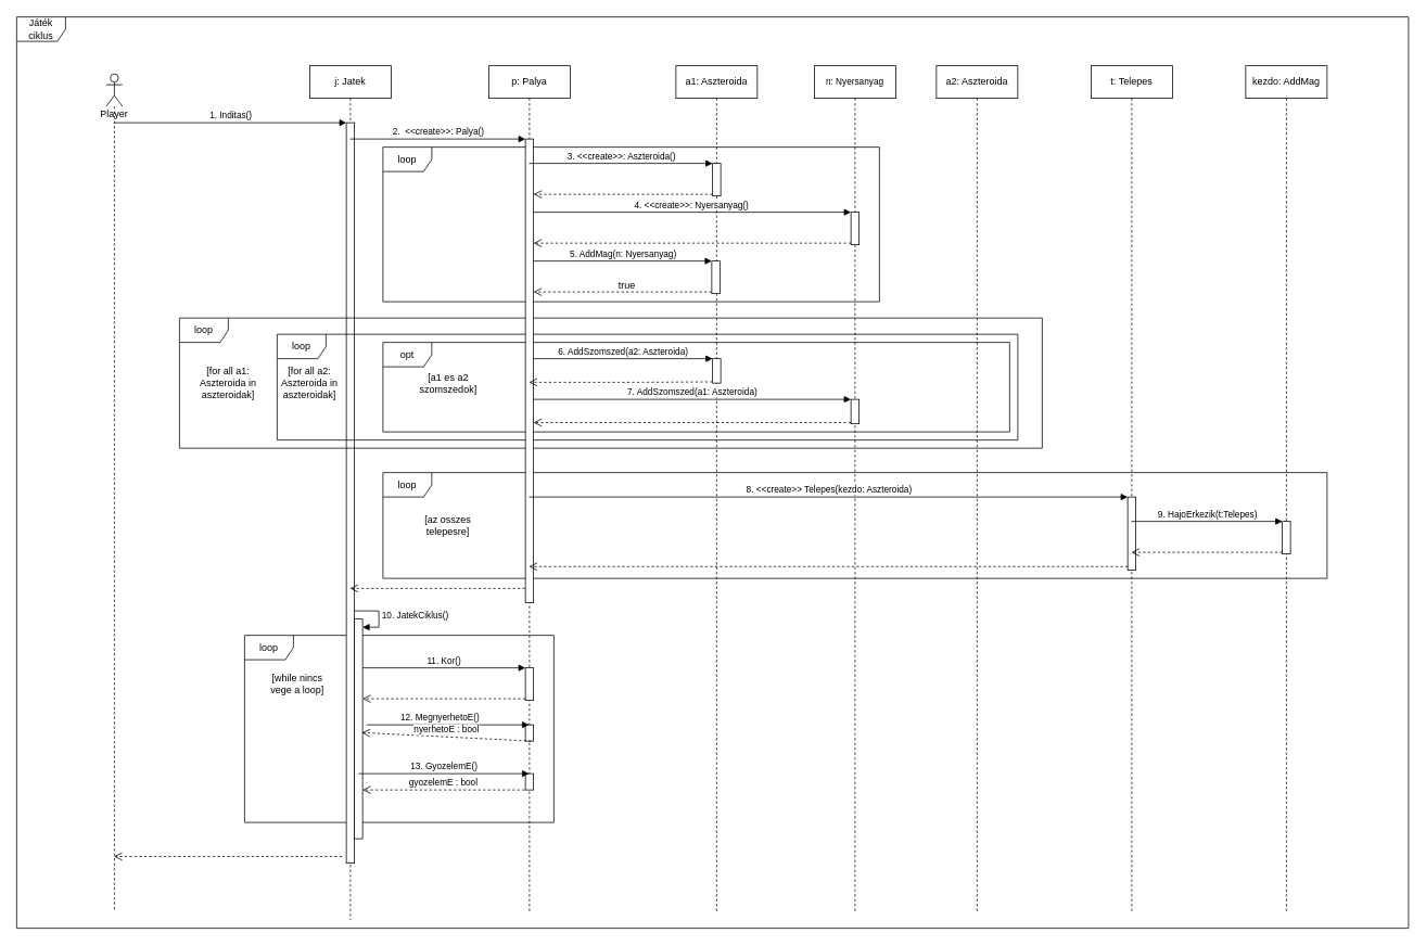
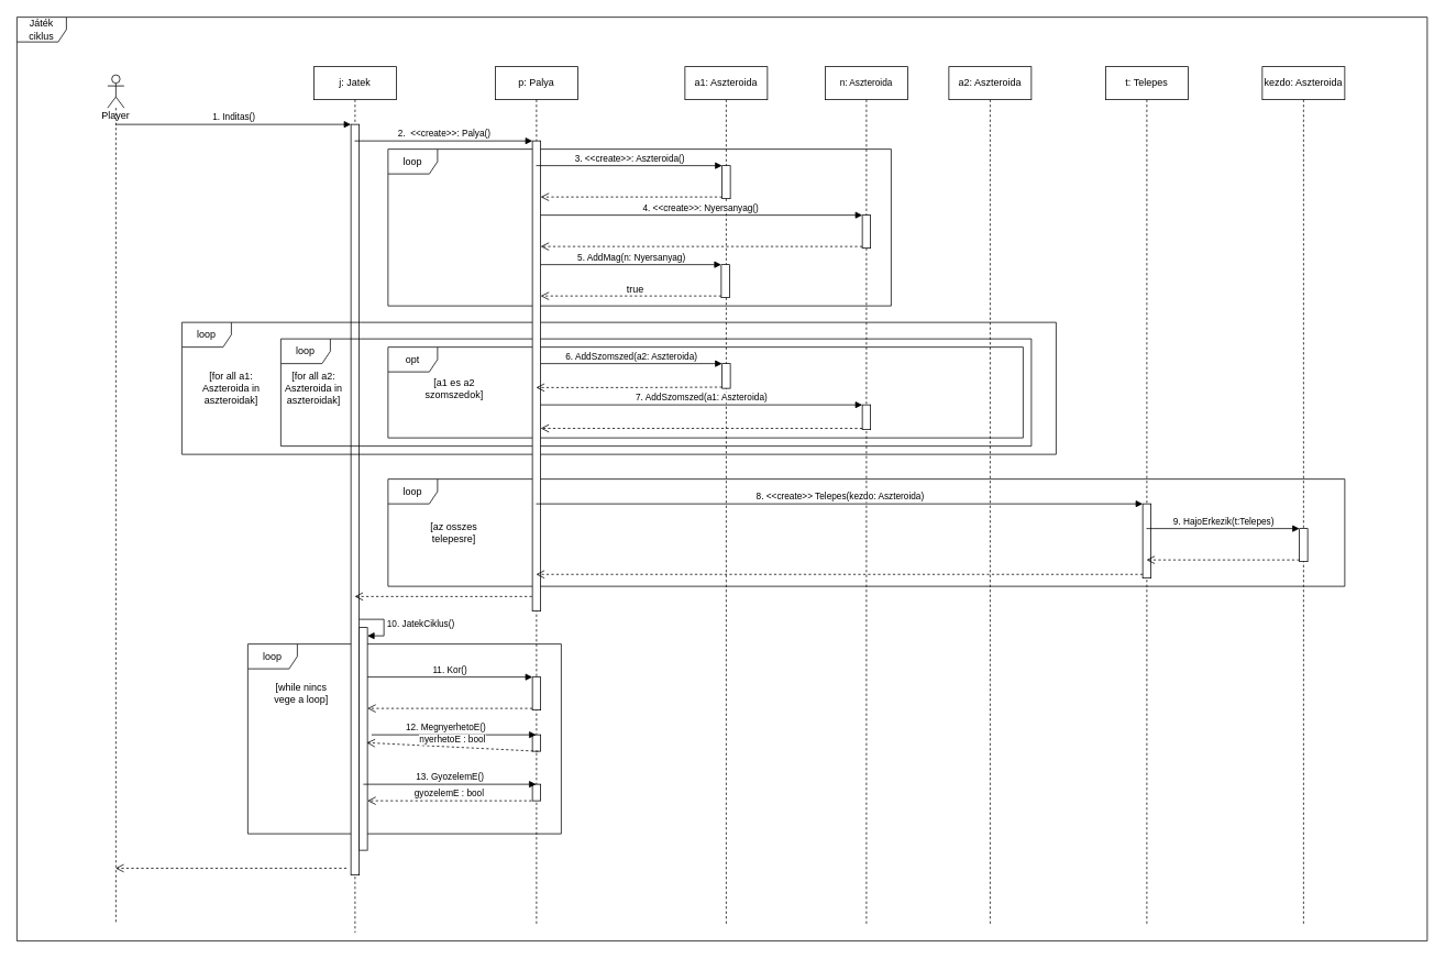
  <mxCell id="0" />
  <mxCell id="1" parent="0" />
  <mxCell id="2" value="loop" style="shape=umlFrame;whiteSpace=wrap;html=1;" parent="1" vertex="1"><mxGeometry x="300" y="780" width="380" height="230" as="geometry" /></mxCell>
  <mxCell id="3" value="Játék ciklus" style="shape=umlFrame;whiteSpace=wrap;html=1;" vertex="1" parent="1"><mxGeometry x="20" y="20" width="1710" height="1120" as="geometry" /></mxCell>
  <mxCell id="4" value="j: Jatek" style="shape=umlLifeline;perimeter=lifelinePerimeter;whiteSpace=wrap;html=1;container=1;collapsible=0;recursiveResize=0;outlineConnect=0;" parent="1" vertex="1"><mxGeometry x="380" y="80" width="100" height="1050" as="geometry" /></mxCell>
  <mxCell id="5" value="" style="html=1;points=[];perimeter=orthogonalPerimeter;" parent="4" vertex="1"><mxGeometry x="45" y="70" width="10" height="910" as="geometry" /></mxCell>
  <mxCell id="6" value="" style="html=1;points=[];perimeter=orthogonalPerimeter;" parent="4" vertex="1"><mxGeometry x="55" y="680" width="10" height="270" as="geometry" /></mxCell>
  <mxCell id="7" value="10. JatekCiklus()" style="edgeStyle=orthogonalEdgeStyle;html=1;align=left;spacingLeft=2;endArrow=block;rounded=0;entryX=1;entryY=0;" parent="4" edge="1"><mxGeometry relative="1" as="geometry"><mxPoint x="55" y="670" as="sourcePoint" /><Array as="points"><mxPoint x="85" y="670" /><mxPoint x="85" y="690" /></Array><mxPoint x="65" y="690" as="targetPoint" /></mxGeometry></mxCell>
  <mxCell id="8" value="loop" style="shape=umlFrame;whiteSpace=wrap;html=1;" parent="4" vertex="1"><mxGeometry x="-160" y="310" width="1060" height="160" as="geometry" /></mxCell>
  <mxCell id="9" value="loop" style="shape=umlFrame;whiteSpace=wrap;html=1;" parent="4" vertex="1"><mxGeometry x="90" y="500" width="1160" height="130" as="geometry" /></mxCell>
  <mxCell id="10" value="[az osszes telepesre]" style="text;html=1;strokeColor=none;fillColor=none;align=center;verticalAlign=middle;whiteSpace=wrap;rounded=0;" parent="4" vertex="1"><mxGeometry x="130" y="555" width="80" height="20" as="geometry" /></mxCell>
  <mxCell id="11" value="loop" style="shape=umlFrame;whiteSpace=wrap;html=1;" parent="4" vertex="1"><mxGeometry x="-40" y="330" width="910" height="130" as="geometry" /></mxCell>
  <mxCell id="12" value="opt" style="shape=umlFrame;whiteSpace=wrap;html=1;" parent="4" vertex="1"><mxGeometry x="90" y="340" width="770" height="110" as="geometry" /></mxCell>
  <mxCell id="13" value="[for all a2: Aszteroida in aszteroidak]" style="text;html=1;strokeColor=none;fillColor=none;align=center;verticalAlign=middle;whiteSpace=wrap;rounded=0;" parent="4" vertex="1"><mxGeometry x="-40" y="380" width="80" height="20" as="geometry" /></mxCell>
  <mxCell id="14" value="[a1 es a2 szomszedok]" style="text;html=1;strokeColor=none;fillColor=none;align=center;verticalAlign=middle;whiteSpace=wrap;rounded=0;" parent="4" vertex="1"><mxGeometry x="132.5" y="380" width="75" height="20" as="geometry" /></mxCell>
  <mxCell id="15" value="[for all a1: Aszteroida in aszteroidak]" style="text;html=1;strokeColor=none;fillColor=none;align=center;verticalAlign=middle;whiteSpace=wrap;rounded=0;" parent="4" vertex="1"><mxGeometry x="-140" y="380" width="80" height="20" as="geometry" /></mxCell>
  <mxCell id="16" value="loop" style="shape=umlFrame;whiteSpace=wrap;html=1;" parent="1" vertex="1"><mxGeometry x="470" y="180" width="610" height="190" as="geometry" /></mxCell>
  <mxCell id="17" value="p: Palya" style="shape=umlLifeline;perimeter=lifelinePerimeter;whiteSpace=wrap;html=1;container=1;collapsible=0;recursiveResize=0;outlineConnect=0;" parent="1" vertex="1"><mxGeometry x="600" y="80" width="100" height="1040" as="geometry" /></mxCell>
  <mxCell id="18" value="" style="html=1;points=[];perimeter=orthogonalPerimeter;" parent="17" vertex="1"><mxGeometry x="45" y="740" width="10" height="40" as="geometry" /></mxCell>
  <mxCell id="19" value="" style="html=1;points=[];perimeter=orthogonalPerimeter;" parent="17" vertex="1"><mxGeometry x="45" y="90" width="10" height="570" as="geometry" /></mxCell>
  <mxCell id="20" value="" style="html=1;points=[];perimeter=orthogonalPerimeter;" vertex="1" parent="17"><mxGeometry x="45" y="810" width="10" height="20" as="geometry" /></mxCell>
  <mxCell id="21" value="" style="html=1;points=[];perimeter=orthogonalPerimeter;" vertex="1" parent="17"><mxGeometry x="45" y="870" width="10" height="20" as="geometry" /></mxCell>
  <mxCell id="22" value="11. Kor()" style="html=1;verticalAlign=bottom;endArrow=block;entryX=0;entryY=0;" parent="1" target="18" edge="1"><mxGeometry relative="1" as="geometry"><mxPoint x="445" y="820" as="sourcePoint" /></mxGeometry></mxCell>
  <mxCell id="23" value="" style="html=1;verticalAlign=bottom;endArrow=open;dashed=1;endSize=8;exitX=0;exitY=0.95;" parent="1" source="18" edge="1"><mxGeometry x="0.15" y="92" relative="1" as="geometry"><mxPoint x="445" y="858" as="targetPoint" /><mxPoint as="offset" /></mxGeometry></mxCell>
  <mxCell id="24" value="[while nincs vege a loop]" style="text;html=1;strokeColor=none;fillColor=none;align=center;verticalAlign=middle;whiteSpace=wrap;rounded=0;" parent="1" vertex="1"><mxGeometry x="320" y="830" width="90" height="20" as="geometry" /></mxCell>
  <mxCell id="25" value="12. MegnyerhetoE()" style="html=1;verticalAlign=bottom;endArrow=block;curved=1;" parent="1" edge="1" target="17"><mxGeometry x="-0.098" relative="1" as="geometry"><mxPoint x="450" y="890" as="sourcePoint" /><mxPoint x="450" y="910" as="targetPoint" /><Array as="points"><mxPoint x="540" y="890" /></Array><mxPoint as="offset" /></mxGeometry></mxCell>
  <mxCell id="26" value="13. GyozelemE()" style="html=1;verticalAlign=bottom;endArrow=block;curved=1;" parent="1" target="17" edge="1"><mxGeometry relative="1" as="geometry"><mxPoint x="440" y="950" as="sourcePoint" /><mxPoint x="600" y="970" as="targetPoint" /><Array as="points"><mxPoint x="540" y="950" /></Array></mxGeometry></mxCell>
  <mxCell id="27" value="2.&amp;nbsp; &amp;lt;&amp;lt;create&amp;gt;&amp;gt;: Palya()" style="html=1;verticalAlign=bottom;endArrow=block;entryX=0;entryY=0;" parent="1" source="4" target="19" edge="1"><mxGeometry relative="1" as="geometry"><mxPoint x="575" y="170" as="sourcePoint" /></mxGeometry></mxCell>
  <mxCell id="28" value="" style="html=1;verticalAlign=bottom;endArrow=open;dashed=1;endSize=8;exitX=-0.049;exitY=0.969;exitDx=0;exitDy=0;exitPerimeter=0;" parent="1" source="19" target="4" edge="1"><mxGeometry relative="1" as="geometry"><mxPoint x="575" y="246" as="targetPoint" /></mxGeometry></mxCell>
  <mxCell id="29" value="a1: Aszteroida" style="shape=umlLifeline;perimeter=lifelinePerimeter;whiteSpace=wrap;html=1;container=1;collapsible=0;recursiveResize=0;outlineConnect=0;" parent="1" vertex="1"><mxGeometry x="830" y="80" width="100" height="1040" as="geometry" /></mxCell>
  <mxCell id="30" value="" style="html=1;points=[];perimeter=orthogonalPerimeter;" parent="29" vertex="1"><mxGeometry x="45" y="120" width="10" height="40" as="geometry" /></mxCell>
  <mxCell id="31" value="" style="html=1;points=[];perimeter=orthogonalPerimeter;" parent="29" vertex="1"><mxGeometry x="44" y="240" width="10" height="40" as="geometry" /></mxCell>
  <mxCell id="32" value="" style="html=1;points=[];perimeter=orthogonalPerimeter;" parent="29" vertex="1"><mxGeometry x="45" y="360" width="10" height="30" as="geometry" /></mxCell>
  <mxCell id="33" value="3. &amp;lt;&amp;lt;create&amp;gt;&amp;gt;: Aszteroida()" style="html=1;verticalAlign=bottom;endArrow=block;entryX=0;entryY=0;" parent="1" target="30" edge="1"><mxGeometry relative="1" as="geometry"><mxPoint x="649.5" y="200" as="sourcePoint" /></mxGeometry></mxCell>
  <mxCell id="34" value="" style="html=1;verticalAlign=bottom;endArrow=open;dashed=1;endSize=8;exitX=0;exitY=0.95;" parent="1" source="30" edge="1"><mxGeometry x="0.024" y="-60" relative="1" as="geometry"><mxPoint x="655" y="238" as="targetPoint" /><mxPoint as="offset" /></mxGeometry></mxCell>
- <mxCell id="35" value="&lt;span style=&quot;font-size: 11px ; background-color: rgb(255 , 255 , 255)&quot;&gt;n: Nyersanyag&lt;/span&gt;" style="shape=umlLifeline;perimeter=lifelinePerimeter;whiteSpace=wrap;html=1;container=1;collapsible=0;recursiveResize=0;outlineConnect=0;" parent="1" vertex="1"><mxGeometry x="1000" y="80" width="100" height="1040" as="geometry" /></mxCell>
+ <mxCell id="35" value="&lt;span style=&quot;font-size: 11px ; background-color: rgb(255 , 255 , 255)&quot;&gt;n: Aszteroida&lt;/span&gt;" style="shape=umlLifeline;perimeter=lifelinePerimeter;whiteSpace=wrap;html=1;container=1;collapsible=0;recursiveResize=0;outlineConnect=0;" parent="1" vertex="1"><mxGeometry x="1000" y="80" width="100" height="1040" as="geometry" /></mxCell>
  <mxCell id="36" value="" style="html=1;points=[];perimeter=orthogonalPerimeter;" parent="35" vertex="1"><mxGeometry x="45" y="180" width="10" height="40" as="geometry" /></mxCell>
  <mxCell id="37" value="" style="html=1;points=[];perimeter=orthogonalPerimeter;" parent="35" vertex="1"><mxGeometry x="45" y="410" width="10" height="30" as="geometry" /></mxCell>
  <mxCell id="38" value="4. &amp;lt;&amp;lt;create&amp;gt;&amp;gt;: Nyersanyag()" style="html=1;verticalAlign=bottom;endArrow=block;entryX=0;entryY=0;" parent="1" target="36" edge="1"><mxGeometry relative="1" as="geometry"><mxPoint x="655" y="260" as="sourcePoint" /><mxPoint x="-1" as="offset" /></mxGeometry></mxCell>
  <mxCell id="39" value="" style="html=1;verticalAlign=bottom;endArrow=open;dashed=1;endSize=8;exitX=0;exitY=0.95;" parent="1" source="36" edge="1"><mxGeometry x="0.197" y="-176" relative="1" as="geometry"><mxPoint x="655" y="298" as="targetPoint" /><mxPoint as="offset" /></mxGeometry></mxCell>
  <mxCell id="40" value="a2: Aszteroida" style="shape=umlLifeline;perimeter=lifelinePerimeter;whiteSpace=wrap;html=1;container=1;collapsible=0;recursiveResize=0;outlineConnect=0;" parent="1" vertex="1"><mxGeometry x="1150" y="80" width="100" height="1040" as="geometry" /></mxCell>
  <mxCell id="41" value="t: Telepes" style="shape=umlLifeline;perimeter=lifelinePerimeter;whiteSpace=wrap;html=1;container=1;collapsible=0;recursiveResize=0;outlineConnect=0;" parent="1" vertex="1"><mxGeometry x="1340" y="80" width="100" height="1040" as="geometry" /></mxCell>
  <mxCell id="42" value="" style="html=1;points=[];perimeter=orthogonalPerimeter;" parent="41" vertex="1"><mxGeometry x="45" y="530" width="10" height="90" as="geometry" /></mxCell>
  <mxCell id="43" value="8. &amp;lt;&amp;lt;create&amp;gt;&amp;gt; Telepes(kezdo: Aszteroida)" style="html=1;verticalAlign=bottom;endArrow=block;entryX=0;entryY=0;" parent="1" source="17" target="42" edge="1"><mxGeometry relative="1" as="geometry"><mxPoint x="1315" y="585" as="sourcePoint" /></mxGeometry></mxCell>
  <mxCell id="44" value="" style="html=1;verticalAlign=bottom;endArrow=open;dashed=1;endSize=8;exitX=0;exitY=0.95;" parent="1" source="42" target="17" edge="1"><mxGeometry relative="1" as="geometry"><mxPoint x="1315" y="661" as="targetPoint" /></mxGeometry></mxCell>
- <mxCell id="45" value="kezdo: AddMag" style="shape=umlLifeline;perimeter=lifelinePerimeter;whiteSpace=wrap;html=1;container=1;collapsible=0;recursiveResize=0;outlineConnect=0;" parent="1" vertex="1"><mxGeometry x="1530" y="80" width="100" height="1040" as="geometry" /></mxCell>
+ <mxCell id="45" value="kezdo: Aszteroida" style="shape=umlLifeline;perimeter=lifelinePerimeter;whiteSpace=wrap;html=1;container=1;collapsible=0;recursiveResize=0;outlineConnect=0;" parent="1" vertex="1"><mxGeometry x="1530" y="80" width="100" height="1040" as="geometry" /></mxCell>
  <mxCell id="46" value="" style="html=1;points=[];perimeter=orthogonalPerimeter;" parent="45" vertex="1"><mxGeometry x="45" y="560" width="10" height="40" as="geometry" /></mxCell>
  <mxCell id="47" value="9. HajoErkezik(t:Telepes)" style="html=1;verticalAlign=bottom;endArrow=block;entryX=0;entryY=0;" parent="1" source="41" target="46" edge="1"><mxGeometry relative="1" as="geometry"><mxPoint x="1505" y="640" as="sourcePoint" /></mxGeometry></mxCell>
  <mxCell id="48" value="" style="html=1;verticalAlign=bottom;endArrow=open;dashed=1;endSize=8;exitX=0;exitY=0.95;" parent="1" source="46" target="41" edge="1"><mxGeometry x="0.024" y="51" relative="1" as="geometry"><mxPoint x="1505" y="716" as="targetPoint" /><mxPoint as="offset" /></mxGeometry></mxCell>
  <mxCell id="49" value="5. AddMag(n: Nyersanyag)" style="html=1;verticalAlign=bottom;endArrow=block;entryX=0;entryY=0;" parent="1" target="31" edge="1"><mxGeometry relative="1" as="geometry"><mxPoint x="655" y="320" as="sourcePoint" /></mxGeometry></mxCell>
  <mxCell id="50" value="" style="html=1;verticalAlign=bottom;endArrow=open;dashed=1;endSize=8;exitX=0;exitY=0.95;" parent="1" source="31" edge="1"><mxGeometry x="0.132" y="-248" relative="1" as="geometry"><mxPoint x="655" y="358" as="targetPoint" /><mxPoint as="offset" /></mxGeometry></mxCell>
  <mxCell id="51" value="6. AddSzomszed(a2: Aszteroida)" style="html=1;verticalAlign=bottom;endArrow=block;entryX=0;entryY=0;" parent="1" source="19" target="32" edge="1"><mxGeometry relative="1" as="geometry"><mxPoint x="805" y="460" as="sourcePoint" /></mxGeometry></mxCell>
  <mxCell id="52" value="" style="html=1;verticalAlign=bottom;endArrow=open;dashed=1;endSize=8;exitX=0;exitY=0.95;" parent="1" source="32" target="17" edge="1"><mxGeometry x="1" y="-334" relative="1" as="geometry"><mxPoint x="805" y="536" as="targetPoint" /><mxPoint x="-299" y="185" as="offset" /><Array as="points"><mxPoint x="780" y="469" /></Array></mxGeometry></mxCell>
  <mxCell id="53" value="7. AddSzomszed(a1: Aszteroida)" style="html=1;verticalAlign=bottom;endArrow=block;entryX=0;entryY=0;" parent="1" source="19" target="37" edge="1"><mxGeometry relative="1" as="geometry"><mxPoint x="975" y="490" as="sourcePoint" /></mxGeometry></mxCell>
  <mxCell id="54" value="" style="html=1;verticalAlign=bottom;endArrow=open;dashed=1;endSize=8;exitX=0;exitY=0.95;" parent="1" source="37" target="19" edge="1"><mxGeometry x="1" y="-464" relative="1" as="geometry"><mxPoint x="975" y="566" as="targetPoint" /><mxPoint x="-415" y="255" as="offset" /></mxGeometry></mxCell>
  <mxCell id="55" value="nyerhetoE : bool" style="html=1;verticalAlign=bottom;endArrow=open;dashed=1;endSize=8;entryX=0.9;entryY=0.517;entryDx=0;entryDy=0;entryPerimeter=0;exitX=0.7;exitY=1;exitDx=0;exitDy=0;exitPerimeter=0;" edge="1" parent="1" source="20" target="6"><mxGeometry relative="1" as="geometry"><mxPoint x="950" y="830" as="sourcePoint" /><mxPoint x="730" y="910" as="targetPoint" /></mxGeometry></mxCell>
  <mxCell id="56" value="Player" style="shape=umlLifeline;participant=umlActor;perimeter=lifelinePerimeter;whiteSpace=wrap;html=1;container=1;collapsible=0;recursiveResize=0;verticalAlign=top;spacingTop=36;outlineConnect=0;" vertex="1" parent="1"><mxGeometry x="130" y="90" width="20" height="1030" as="geometry" /></mxCell>
  <mxCell id="57" value="gyozelemE : bool" style="html=1;verticalAlign=bottom;endArrow=open;dashed=1;endSize=8;exitX=-0.1;exitY=1;exitDx=0;exitDy=0;exitPerimeter=0;" edge="1" parent="1" source="21" target="6"><mxGeometry relative="1" as="geometry"><mxPoint x="950" y="830" as="sourcePoint" /><mxPoint x="870" y="830" as="targetPoint" /></mxGeometry></mxCell>
  <mxCell id="58" value="1. Inditas()" style="html=1;verticalAlign=bottom;endArrow=block;entryX=0;entryY=0;" parent="1" target="5" edge="1" source="56"><mxGeometry relative="1" as="geometry"><mxPoint x="355" y="150" as="sourcePoint" /></mxGeometry></mxCell>
  <mxCell id="59" value="" style="html=1;verticalAlign=bottom;endArrow=open;dashed=1;endSize=8;exitX=-0.533;exitY=0.991;exitDx=0;exitDy=0;exitPerimeter=0;" parent="1" source="5" edge="1" target="56"><mxGeometry x="1" y="-88" relative="1" as="geometry"><mxPoint x="310" y="1052" as="targetPoint" /><mxPoint x="-66" y="28" as="offset" /></mxGeometry></mxCell>
  <mxCell id="60" value="true" style="text;html=1;strokeColor=none;fillColor=none;align=center;verticalAlign=middle;whiteSpace=wrap;rounded=0;" vertex="1" parent="1"><mxGeometry x="750" y="340" width="40" height="20" as="geometry" /></mxCell>
